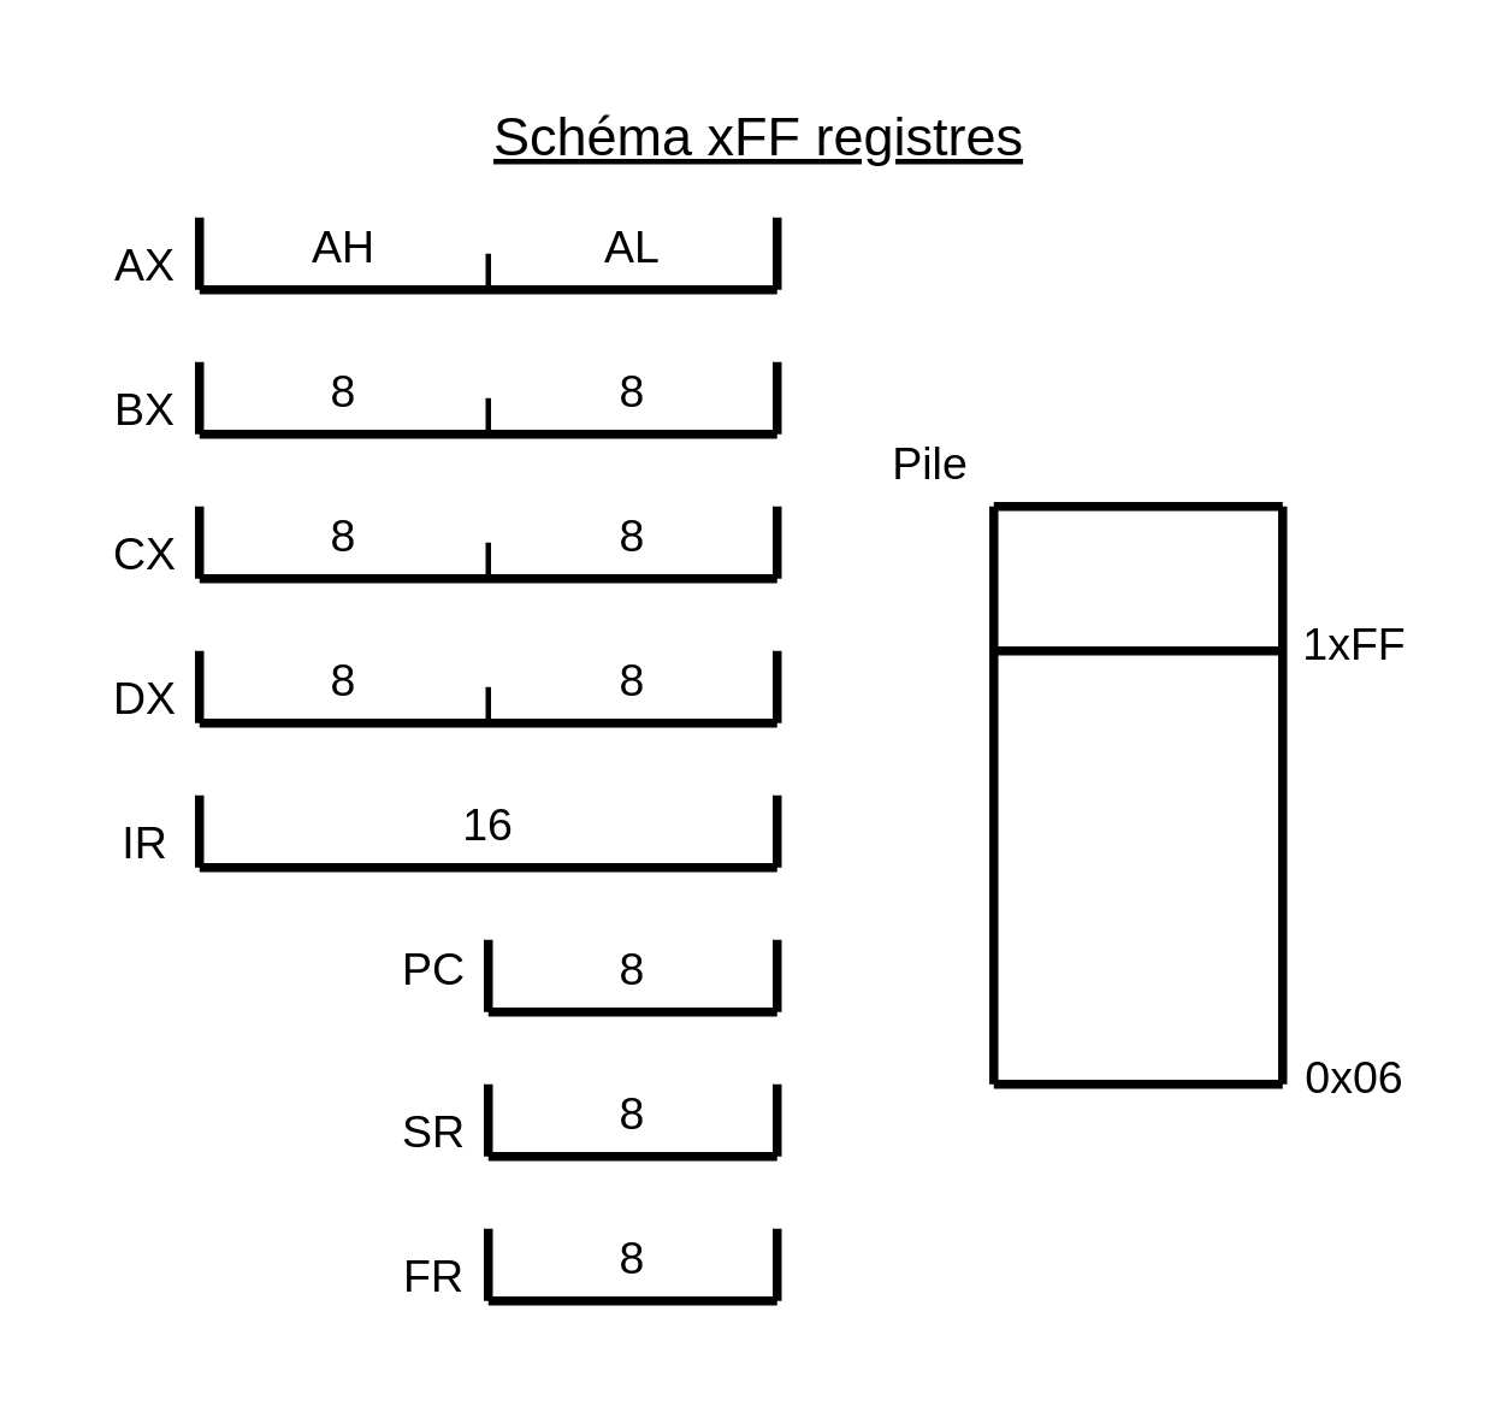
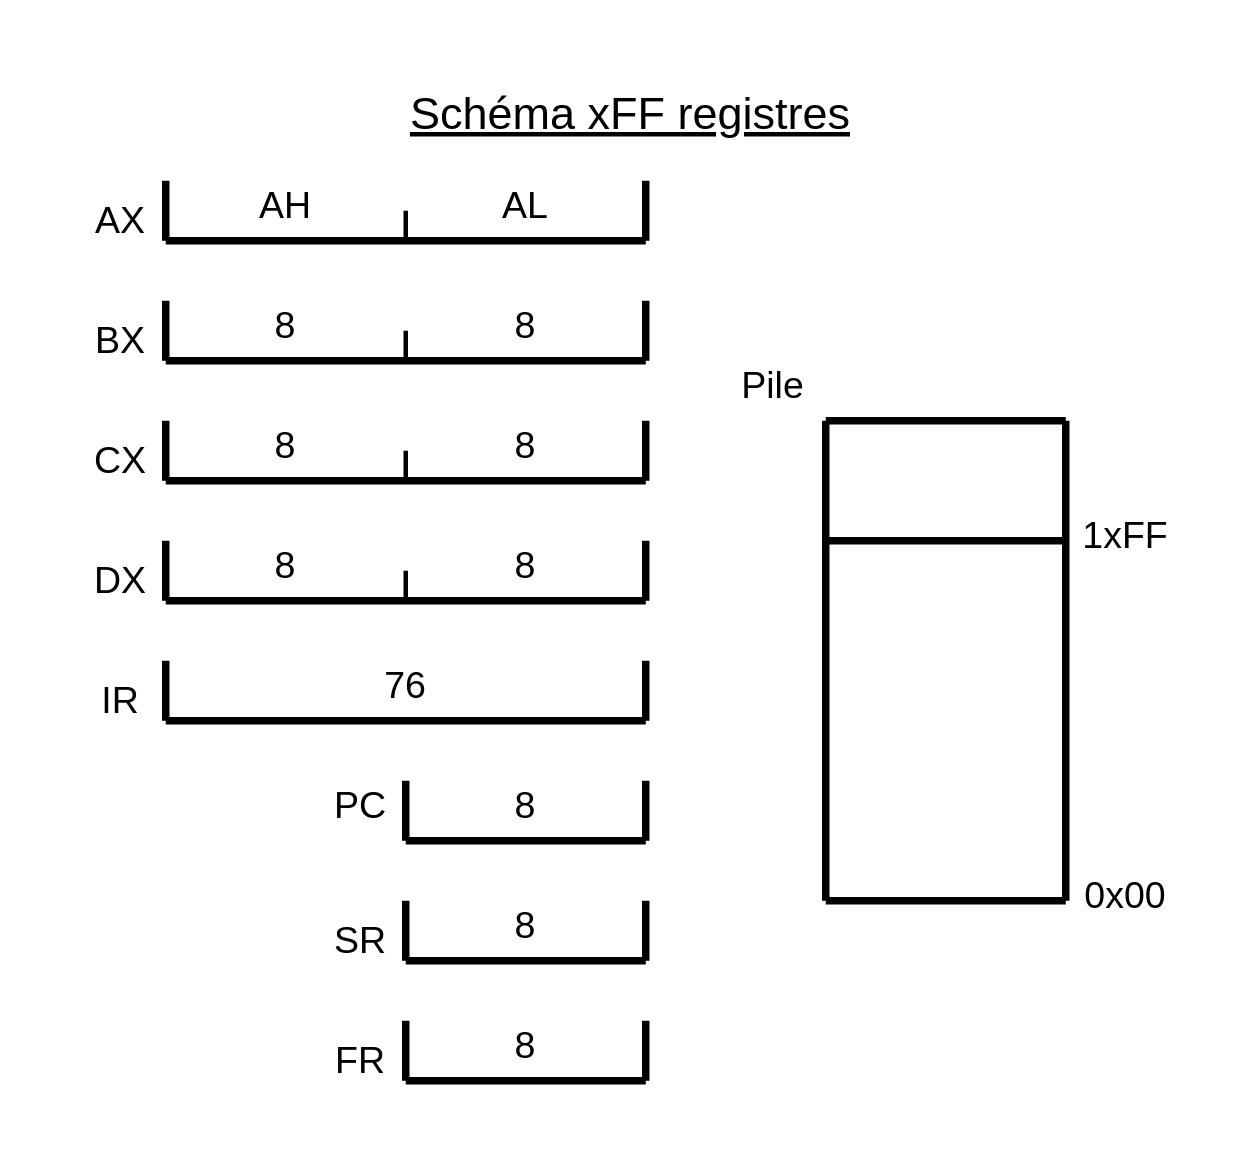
  <mxCell id="0" />
  <mxCell id="1" parent="0" />
  <mxCell id="2" value="" style="endArrow=none;html=1;rounded=0;strokeWidth=5;" edge="1" parent="1"><mxGeometry width="50" height="50" relative="1" as="geometry"><mxPoint x="110" y="160" as="sourcePoint" /><mxPoint x="110" y="120" as="targetPoint" /></mxGeometry></mxCell>
  <mxCell id="3" value="" style="endArrow=none;html=1;rounded=0;strokeWidth=5;" edge="1" parent="1"><mxGeometry width="50" height="50" relative="1" as="geometry"><mxPoint x="430" y="160" as="sourcePoint" /><mxPoint x="430" y="120" as="targetPoint" /></mxGeometry></mxCell>
  <mxCell id="4" value="" style="endArrow=none;html=1;rounded=0;strokeWidth=5;" edge="1" parent="1"><mxGeometry width="50" height="50" relative="1" as="geometry"><mxPoint x="110" y="480" as="sourcePoint" /><mxPoint x="110" y="440" as="targetPoint" /></mxGeometry></mxCell>
  <mxCell id="5" value="" style="endArrow=none;html=1;rounded=0;strokeWidth=5;" edge="1" parent="1"><mxGeometry width="50" height="50" relative="1" as="geometry"><mxPoint x="270" y="560" as="sourcePoint" /><mxPoint x="270" y="520" as="targetPoint" /></mxGeometry></mxCell>
  <mxCell id="6" value="" style="endArrow=none;html=1;rounded=0;strokeWidth=5;" edge="1" parent="1"><mxGeometry width="50" height="50" relative="1" as="geometry"><mxPoint x="430" y="560" as="sourcePoint" /><mxPoint x="430" y="520" as="targetPoint" /></mxGeometry></mxCell>
  <mxCell id="7" value="" style="endArrow=none;html=1;rounded=0;strokeWidth=5;" edge="1" parent="1"><mxGeometry width="50" height="50" relative="1" as="geometry"><mxPoint x="270" y="640" as="sourcePoint" /><mxPoint x="270" y="600" as="targetPoint" /></mxGeometry></mxCell>
  <mxCell id="8" value="" style="endArrow=none;html=1;rounded=0;strokeWidth=5;" edge="1" parent="1"><mxGeometry width="50" height="50" relative="1" as="geometry"><mxPoint x="430" y="640" as="sourcePoint" /><mxPoint x="430" y="600" as="targetPoint" /></mxGeometry></mxCell>
  <mxCell id="9" value="" style="endArrow=none;html=1;rounded=0;strokeWidth=5;" edge="1" parent="1"><mxGeometry width="50" height="50" relative="1" as="geometry"><mxPoint x="430" y="480" as="sourcePoint" /><mxPoint x="430" y="440" as="targetPoint" /></mxGeometry></mxCell>
  <mxCell id="10" value="" style="endArrow=none;html=1;rounded=0;strokeWidth=5;" edge="1" parent="1"><mxGeometry width="50" height="50" relative="1" as="geometry"><mxPoint x="110" y="240" as="sourcePoint" /><mxPoint x="110" y="200" as="targetPoint" /></mxGeometry></mxCell>
  <mxCell id="11" value="" style="endArrow=none;html=1;rounded=0;strokeWidth=5;" edge="1" parent="1"><mxGeometry width="50" height="50" relative="1" as="geometry"><mxPoint x="430" y="240" as="sourcePoint" /><mxPoint x="430" y="200" as="targetPoint" /></mxGeometry></mxCell>
  <mxCell id="12" value="" style="endArrow=none;html=1;rounded=0;strokeWidth=5;" edge="1" parent="1"><mxGeometry width="50" height="50" relative="1" as="geometry"><mxPoint x="110" y="400" as="sourcePoint" /><mxPoint x="110" y="360" as="targetPoint" /></mxGeometry></mxCell>
  <mxCell id="13" value="" style="endArrow=none;html=1;rounded=0;strokeWidth=5;" edge="1" parent="1"><mxGeometry width="50" height="50" relative="1" as="geometry"><mxPoint x="430" y="320" as="sourcePoint" /><mxPoint x="430" y="280" as="targetPoint" /></mxGeometry></mxCell>
  <mxCell id="14" value="" style="endArrow=none;html=1;rounded=0;strokeWidth=5;" edge="1" parent="1"><mxGeometry width="50" height="50" relative="1" as="geometry"><mxPoint x="270" y="720" as="sourcePoint" /><mxPoint x="270" y="680" as="targetPoint" /></mxGeometry></mxCell>
  <mxCell id="15" value="" style="endArrow=none;html=1;rounded=0;strokeWidth=5;" edge="1" parent="1"><mxGeometry width="50" height="50" relative="1" as="geometry"><mxPoint x="110" y="320" as="sourcePoint" /><mxPoint x="110" y="280" as="targetPoint" /></mxGeometry></mxCell>
  <mxCell id="16" value="" style="endArrow=none;html=1;rounded=0;strokeWidth=5;" edge="1" parent="1"><mxGeometry width="50" height="50" relative="1" as="geometry"><mxPoint x="430" y="400" as="sourcePoint" /><mxPoint x="430" y="360" as="targetPoint" /></mxGeometry></mxCell>
  <mxCell id="17" value="" style="endArrow=none;html=1;rounded=0;strokeWidth=5;" edge="1" parent="1"><mxGeometry width="50" height="50" relative="1" as="geometry"><mxPoint x="430" y="160" as="sourcePoint" /><mxPoint x="110" y="160" as="targetPoint" /></mxGeometry></mxCell>
  <mxCell id="18" value="" style="endArrow=none;html=1;rounded=0;strokeWidth=5;" edge="1" parent="1"><mxGeometry width="50" height="50" relative="1" as="geometry"><mxPoint x="430" y="560" as="sourcePoint" /><mxPoint x="270" y="560" as="targetPoint" /></mxGeometry></mxCell>
  <mxCell id="19" value="" style="endArrow=none;html=1;rounded=0;strokeWidth=5;" edge="1" parent="1"><mxGeometry width="50" height="50" relative="1" as="geometry"><mxPoint x="430" y="480" as="sourcePoint" /><mxPoint x="110" y="480" as="targetPoint" /></mxGeometry></mxCell>
  <mxCell id="20" value="" style="endArrow=none;html=1;rounded=0;strokeWidth=5;" edge="1" parent="1"><mxGeometry width="50" height="50" relative="1" as="geometry"><mxPoint x="430" y="400" as="sourcePoint" /><mxPoint x="110" y="400" as="targetPoint" /></mxGeometry></mxCell>
  <mxCell id="21" value="" style="endArrow=none;html=1;rounded=0;strokeWidth=5;" edge="1" parent="1"><mxGeometry width="50" height="50" relative="1" as="geometry"><mxPoint x="430" y="320" as="sourcePoint" /><mxPoint x="110" y="320" as="targetPoint" /></mxGeometry></mxCell>
  <mxCell id="22" value="" style="endArrow=none;html=1;rounded=0;strokeWidth=5;" edge="1" parent="1"><mxGeometry width="50" height="50" relative="1" as="geometry"><mxPoint x="430" y="240" as="sourcePoint" /><mxPoint x="110" y="240" as="targetPoint" /></mxGeometry></mxCell>
  <mxCell id="23" value="" style="endArrow=none;html=1;rounded=0;strokeWidth=5;" edge="1" parent="1"><mxGeometry width="50" height="50" relative="1" as="geometry"><mxPoint x="430" y="720" as="sourcePoint" /><mxPoint x="270" y="720" as="targetPoint" /></mxGeometry></mxCell>
  <mxCell id="24" value="" style="endArrow=none;html=1;rounded=0;strokeWidth=5;" edge="1" parent="1"><mxGeometry width="50" height="50" relative="1" as="geometry"><mxPoint x="430" y="640" as="sourcePoint" /><mxPoint x="270" y="640" as="targetPoint" /></mxGeometry></mxCell>
  <mxCell id="25" value="" style="endArrow=none;html=1;rounded=0;strokeWidth=5;" edge="1" parent="1"><mxGeometry width="50" height="50" relative="1" as="geometry"><mxPoint x="430" y="720" as="sourcePoint" /><mxPoint x="430" y="680" as="targetPoint" /></mxGeometry></mxCell>
  <mxCell id="26" value="" style="endArrow=none;html=1;rounded=0;strokeWidth=3;" edge="1" parent="1"><mxGeometry width="50" height="50" relative="1" as="geometry"><mxPoint x="270" y="160" as="sourcePoint" /><mxPoint x="270" y="140" as="targetPoint" /></mxGeometry></mxCell>
  <mxCell id="27" value="" style="endArrow=none;html=1;rounded=0;strokeWidth=3;" edge="1" parent="1"><mxGeometry width="50" height="50" relative="1" as="geometry"><mxPoint x="270" y="400" as="sourcePoint" /><mxPoint x="270" y="380" as="targetPoint" /></mxGeometry></mxCell>
  <mxCell id="28" value="" style="endArrow=none;html=1;rounded=0;strokeWidth=3;" edge="1" parent="1"><mxGeometry width="50" height="50" relative="1" as="geometry"><mxPoint x="270" y="240" as="sourcePoint" /><mxPoint x="270" y="220" as="targetPoint" /></mxGeometry></mxCell>
  <mxCell id="29" value="" style="endArrow=none;html=1;rounded=0;strokeWidth=3;" edge="1" parent="1"><mxGeometry width="50" height="50" relative="1" as="geometry"><mxPoint x="270" y="320" as="sourcePoint" /><mxPoint x="270" y="300" as="targetPoint" /></mxGeometry></mxCell>
  <mxCell id="30" value="" style="endArrow=none;html=1;rounded=0;strokeWidth=5;" edge="1" parent="1"><mxGeometry width="50" height="50" relative="1" as="geometry"><mxPoint x="550" y="600" as="sourcePoint" /><mxPoint x="550" y="280" as="targetPoint" /></mxGeometry></mxCell>
  <mxCell id="31" value="" style="endArrow=none;html=1;rounded=0;strokeWidth=5;" edge="1" parent="1"><mxGeometry width="50" height="50" relative="1" as="geometry"><mxPoint x="710" y="600" as="sourcePoint" /><mxPoint x="710" y="280" as="targetPoint" /></mxGeometry></mxCell>
  <mxCell id="32" value="" style="endArrow=none;html=1;rounded=0;strokeWidth=5;" edge="1" parent="1"><mxGeometry width="50" height="50" relative="1" as="geometry"><mxPoint x="550" y="600" as="sourcePoint" /><mxPoint x="710" y="600" as="targetPoint" /></mxGeometry></mxCell>
  <mxCell id="33" value="" style="endArrow=none;html=1;rounded=0;strokeWidth=5;" edge="1" parent="1"><mxGeometry width="50" height="50" relative="1" as="geometry"><mxPoint x="550" y="280" as="sourcePoint" /><mxPoint x="710" y="280" as="targetPoint" /></mxGeometry></mxCell>
  <mxCell id="34" value="" style="endArrow=none;html=1;rounded=0;strokeWidth=5;" edge="1" parent="1"><mxGeometry width="50" height="50" relative="1" as="geometry"><mxPoint x="550" y="360" as="sourcePoint" /><mxPoint x="710" y="360" as="targetPoint" /></mxGeometry></mxCell>
  <mxCell id="35" value="&lt;font style=&quot;font-size: 25px;&quot;&gt;AX&lt;/font&gt;" style="text;strokeColor=none;align=center;fillColor=none;html=1;verticalAlign=middle;whiteSpace=wrap;rounded=0;" vertex="1" parent="1"><mxGeometry x="20" y="90" width="120" height="110" as="geometry" /></mxCell>
  <mxCell id="36" value="&lt;font style=&quot;font-size: 25px;&quot;&gt;BX&lt;/font&gt;" style="text;strokeColor=none;align=center;fillColor=none;html=1;verticalAlign=middle;whiteSpace=wrap;rounded=0;" vertex="1" parent="1"><mxGeometry x="20" y="170" width="120" height="110" as="geometry" /></mxCell>
  <mxCell id="37" value="&lt;font style=&quot;font-size: 25px;&quot;&gt;CX&lt;/font&gt;" style="text;strokeColor=none;align=center;fillColor=none;html=1;verticalAlign=middle;whiteSpace=wrap;rounded=0;" vertex="1" parent="1"><mxGeometry x="20" y="250" width="120" height="110" as="geometry" /></mxCell>
  <mxCell id="38" value="&lt;font style=&quot;font-size: 25px;&quot;&gt;DX&lt;/font&gt;" style="text;strokeColor=none;align=center;fillColor=none;html=1;verticalAlign=middle;whiteSpace=wrap;rounded=0;" vertex="1" parent="1"><mxGeometry x="20" y="330" width="120" height="110" as="geometry" /></mxCell>
  <mxCell id="39" value="&lt;font style=&quot;font-size: 25px;&quot;&gt;IR&lt;/font&gt;" style="text;strokeColor=none;align=center;fillColor=none;html=1;verticalAlign=middle;whiteSpace=wrap;rounded=0;" vertex="1" parent="1"><mxGeometry x="20" y="410" width="120" height="110" as="geometry" /></mxCell>
  <mxCell id="40" value="&lt;font style=&quot;font-size: 25px;&quot;&gt;FR&lt;/font&gt;" style="text;strokeColor=none;align=center;fillColor=none;html=1;verticalAlign=middle;whiteSpace=wrap;rounded=0;" vertex="1" parent="1"><mxGeometry x="180" y="650" width="120" height="110" as="geometry" /></mxCell>
  <mxCell id="41" value="&lt;font style=&quot;font-size: 25px;&quot;&gt;SR&lt;/font&gt;" style="text;strokeColor=none;align=center;fillColor=none;html=1;verticalAlign=middle;whiteSpace=wrap;rounded=0;" vertex="1" parent="1"><mxGeometry x="180" y="570" width="120" height="110" as="geometry" /></mxCell>
  <mxCell id="42" value="&lt;font style=&quot;font-size: 25px;&quot;&gt;PC&lt;/font&gt;" style="text;strokeColor=none;align=center;fillColor=none;html=1;verticalAlign=middle;whiteSpace=wrap;rounded=0;" vertex="1" parent="1"><mxGeometry x="180" y="480" width="120" height="110" as="geometry" /></mxCell>
  <mxCell id="43" value="&lt;font style=&quot;font-size: 25px;&quot;&gt;Pile&lt;/font&gt;" style="text;strokeColor=none;align=center;fillColor=none;html=1;verticalAlign=middle;whiteSpace=wrap;rounded=0;" vertex="1" parent="1"><mxGeometry x="455" y="200" width="120" height="110" as="geometry" /></mxCell>
  <mxCell id="44" value="&lt;font style=&quot;font-size: 25px;&quot;&gt;AL&lt;/font&gt;" style="text;strokeColor=none;align=center;fillColor=none;html=1;verticalAlign=middle;whiteSpace=wrap;rounded=0;" vertex="1" parent="1"><mxGeometry x="290" y="80" width="120" height="110" as="geometry" /></mxCell>
  <mxCell id="45" value="&lt;font style=&quot;font-size: 25px;&quot;&gt;AH&lt;/font&gt;" style="text;strokeColor=none;align=center;fillColor=none;html=1;verticalAlign=middle;whiteSpace=wrap;rounded=0;" vertex="1" parent="1"><mxGeometry x="130" y="80" width="120" height="110" as="geometry" /></mxCell>
- <mxCell id="46" value="&lt;font style=&quot;font-size: 25px;&quot;&gt;0x06&lt;/font&gt;" style="text;strokeColor=none;align=center;fillColor=none;html=1;verticalAlign=middle;whiteSpace=wrap;rounded=0;" vertex="1" parent="1"><mxGeometry x="690" y="540" width="120" height="110" as="geometry" /></mxCell>
- <mxCell id="47" value="&lt;font style=&quot;font-size: 25px;&quot;&gt;16&lt;/font&gt;" style="text;strokeColor=none;align=center;fillColor=none;html=1;verticalAlign=middle;whiteSpace=wrap;rounded=0;" vertex="1" parent="1"><mxGeometry x="210" y="400" width="120" height="110" as="geometry" /></mxCell>
+ <mxCell id="46" value="&lt;font style=&quot;font-size: 25px;&quot;&gt;0x00&lt;/font&gt;" style="text;strokeColor=none;align=center;fillColor=none;html=1;verticalAlign=middle;whiteSpace=wrap;rounded=0;" vertex="1" parent="1"><mxGeometry x="690" y="540" width="120" height="110" as="geometry" /></mxCell>
+ <mxCell id="47" value="&lt;font style=&quot;font-size: 25px;&quot;&gt;76&lt;/font&gt;" style="text;strokeColor=none;align=center;fillColor=none;html=1;verticalAlign=middle;whiteSpace=wrap;rounded=0;" vertex="1" parent="1"><mxGeometry x="210" y="400" width="120" height="110" as="geometry" /></mxCell>
  <mxCell id="48" value="&lt;font style=&quot;font-size: 25px;&quot;&gt;8&lt;/font&gt;" style="text;strokeColor=none;align=center;fillColor=none;html=1;verticalAlign=middle;whiteSpace=wrap;rounded=0;" vertex="1" parent="1"><mxGeometry x="290" y="640" width="120" height="110" as="geometry" /></mxCell>
  <mxCell id="49" value="&lt;font style=&quot;font-size: 25px;&quot;&gt;8&lt;/font&gt;" style="text;strokeColor=none;align=center;fillColor=none;html=1;verticalAlign=middle;whiteSpace=wrap;rounded=0;" vertex="1" parent="1"><mxGeometry x="290" y="560" width="120" height="110" as="geometry" /></mxCell>
  <mxCell id="50" value="&lt;font style=&quot;font-size: 25px;&quot;&gt;8&lt;/font&gt;" style="text;strokeColor=none;align=center;fillColor=none;html=1;verticalAlign=middle;whiteSpace=wrap;rounded=0;" vertex="1" parent="1"><mxGeometry x="290" y="480" width="120" height="110" as="geometry" /></mxCell>
  <mxCell id="51" value="&lt;font style=&quot;font-size: 25px;&quot;&gt;8&lt;/font&gt;" style="text;strokeColor=none;align=center;fillColor=none;html=1;verticalAlign=middle;whiteSpace=wrap;rounded=0;" vertex="1" parent="1"><mxGeometry x="130" y="320" width="120" height="110" as="geometry" /></mxCell>
  <mxCell id="52" value="&lt;font style=&quot;font-size: 25px;&quot;&gt;8&lt;/font&gt;" style="text;strokeColor=none;align=center;fillColor=none;html=1;verticalAlign=middle;whiteSpace=wrap;rounded=0;" vertex="1" parent="1"><mxGeometry x="290" y="320" width="120" height="110" as="geometry" /></mxCell>
  <mxCell id="53" value="&lt;font style=&quot;font-size: 25px;&quot;&gt;8&lt;/font&gt;" style="text;strokeColor=none;align=center;fillColor=none;html=1;verticalAlign=middle;whiteSpace=wrap;rounded=0;" vertex="1" parent="1"><mxGeometry x="130" y="160" width="120" height="110" as="geometry" /></mxCell>
  <mxCell id="54" value="&lt;font style=&quot;font-size: 25px;&quot;&gt;8&lt;/font&gt;" style="text;strokeColor=none;align=center;fillColor=none;html=1;verticalAlign=middle;whiteSpace=wrap;rounded=0;" vertex="1" parent="1"><mxGeometry x="130" y="240" width="120" height="110" as="geometry" /></mxCell>
  <mxCell id="55" value="&lt;font style=&quot;font-size: 25px;&quot;&gt;8&lt;/font&gt;" style="text;strokeColor=none;align=center;fillColor=none;html=1;verticalAlign=middle;whiteSpace=wrap;rounded=0;" vertex="1" parent="1"><mxGeometry x="290" y="160" width="120" height="110" as="geometry" /></mxCell>
  <mxCell id="56" value="&lt;font style=&quot;font-size: 25px;&quot;&gt;8&lt;/font&gt;" style="text;strokeColor=none;align=center;fillColor=none;html=1;verticalAlign=middle;whiteSpace=wrap;rounded=0;" vertex="1" parent="1"><mxGeometry x="290" y="240" width="120" height="110" as="geometry" /></mxCell>
  <mxCell id="57" value="&lt;font style=&quot;font-size: 25px;&quot;&gt;1xFF&lt;/font&gt;" style="text;strokeColor=none;align=center;fillColor=none;html=1;verticalAlign=middle;whiteSpace=wrap;rounded=0;" vertex="1" parent="1"><mxGeometry x="690" y="300" width="120" height="110" as="geometry" /></mxCell>
  <mxCell id="58" value="&lt;u style=&quot;font-size: 30px;&quot;&gt;&lt;font style=&quot;font-size: 30px;&quot;&gt;Schéma xFF registres&lt;br&gt;&lt;/font&gt;&lt;/u&gt;" style="text;strokeColor=none;align=center;fillColor=none;html=1;verticalAlign=middle;whiteSpace=wrap;rounded=0;" vertex="1" parent="1"><mxGeometry x="250" y="20" width="340" height="110" as="geometry" /></mxCell>
